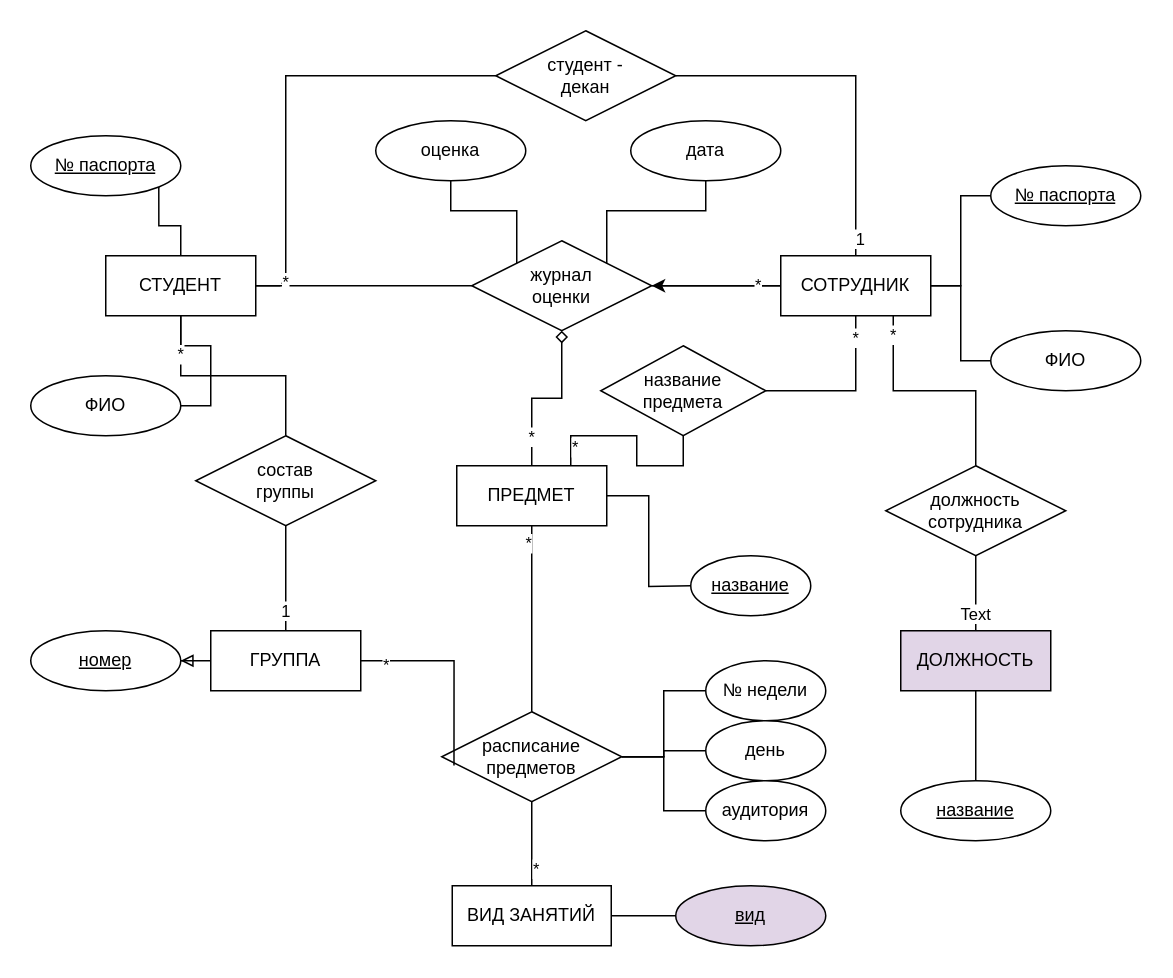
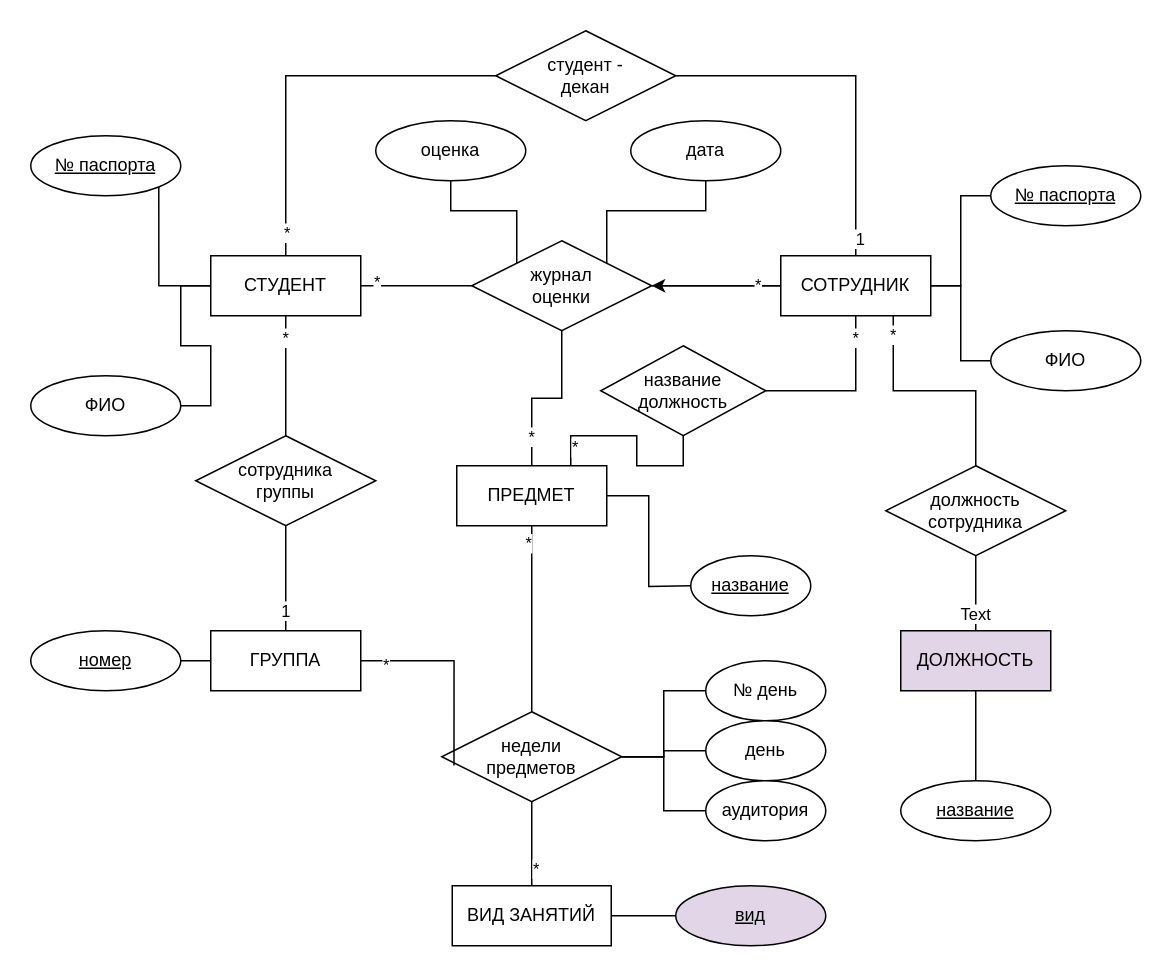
  <mxCell id="0" />
  <mxCell id="1" parent="0" />
  <mxCell id="2" style="edgeStyle=orthogonalEdgeStyle;rounded=0;orthogonalLoop=1;jettySize=auto;html=1;entryX=1;entryY=0.5;entryDx=0;entryDy=0;endArrow=none;endFill=0;" edge="1" parent="1" source="4" target="6"><mxGeometry relative="1" as="geometry"><Array as="points"><mxPoint x="120" y="190" /><mxPoint x="120" y="230" /><mxPoint x="140" y="230" /><mxPoint x="140" y="270" /></Array></mxGeometry></mxCell>
  <mxCell id="3" style="edgeStyle=orthogonalEdgeStyle;rounded=0;orthogonalLoop=1;jettySize=auto;html=1;entryX=1;entryY=1;entryDx=0;entryDy=0;endArrow=none;endFill=0;" edge="1" parent="1" source="4" target="5"><mxGeometry relative="1" as="geometry" /></mxCell>
- <mxCell id="4" value="СТУДЕНТ" style="whiteSpace=wrap;html=1;align=center;" vertex="1" parent="1"><mxGeometry x="70" y="170" width="100" height="40" as="geometry" /></mxCell>
+ <mxCell id="4" value="СТУДЕНТ" style="whiteSpace=wrap;html=1;align=center;" vertex="1" parent="1"><mxGeometry x="140" y="170" width="100" height="40" as="geometry" /></mxCell>
  <mxCell id="5" value="№ паспорта" style="ellipse;whiteSpace=wrap;html=1;align=center;fontStyle=4;" vertex="1" parent="1"><mxGeometry y="90" width="100" height="40" as="geometry" x="20" /></mxCell>
  <mxCell id="6" value="&lt;div&gt;ФИО&lt;/div&gt;" style="ellipse;whiteSpace=wrap;html=1;align=center;" vertex="1" parent="1"><mxGeometry y="250" width="100" height="40" as="geometry" x="20" /></mxCell>
  <mxCell id="7" style="edgeStyle=orthogonalEdgeStyle;rounded=0;orthogonalLoop=1;jettySize=auto;html=1;entryX=0.5;entryY=1;entryDx=0;entryDy=0;endArrow=none;endFill=0;" edge="1" parent="1" source="9" target="4"><mxGeometry relative="1" as="geometry" /></mxCell>
  <mxCell id="8" value="*" style="edgeLabel;html=1;align=center;verticalAlign=middle;resizable=0;points=[];" vertex="1" connectable="0" parent="7"><mxGeometry x="0.662" y="1" relative="1" as="geometry"><mxPoint as="offset" /></mxGeometry></mxCell>
- <mxCell id="9" value="&lt;div&gt;состав&lt;/div&gt;&lt;div&gt;группы&lt;br&gt;&lt;/div&gt;" style="shape=rhombus;perimeter=rhombusPerimeter;whiteSpace=wrap;html=1;align=center;" vertex="1" parent="1"><mxGeometry x="130" y="290" width="120" height="60" as="geometry" /></mxCell>
- <mxCell id="10" style="edgeStyle=orthogonalEdgeStyle;rounded=0;orthogonalLoop=1;jettySize=auto;html=1;entryX=1;entryY=0.5;entryDx=0;entryDy=0;endArrow=block;endFill=0;" edge="1" parent="1" source="13" target="14"><mxGeometry relative="1" as="geometry" /></mxCell>
+ <mxCell id="9" value="&lt;div&gt;сотрудника&lt;/div&gt;&lt;div&gt;группы&lt;br&gt;&lt;/div&gt;" style="shape=rhombus;perimeter=rhombusPerimeter;whiteSpace=wrap;html=1;align=center;" vertex="1" parent="1"><mxGeometry x="130" y="290" width="120" height="60" as="geometry" /></mxCell>
+ <mxCell id="10" style="edgeStyle=orthogonalEdgeStyle;rounded=0;orthogonalLoop=1;jettySize=auto;html=1;entryX=1;entryY=0.5;entryDx=0;entryDy=0;endArrow=none;endFill=0;" edge="1" parent="1" source="13" target="14"><mxGeometry relative="1" as="geometry" /></mxCell>
  <mxCell id="11" style="edgeStyle=orthogonalEdgeStyle;rounded=0;orthogonalLoop=1;jettySize=auto;html=1;entryX=0.5;entryY=1;entryDx=0;entryDy=0;endArrow=none;endFill=0;" edge="1" parent="1" source="13" target="9"><mxGeometry relative="1" as="geometry" /></mxCell>
  <mxCell id="12" value="&lt;div&gt;1&lt;/div&gt;" style="edgeLabel;html=1;align=center;verticalAlign=middle;resizable=0;points=[];" vertex="1" connectable="0" parent="11"><mxGeometry x="-0.607" y="1" relative="1" as="geometry"><mxPoint as="offset" /></mxGeometry></mxCell>
  <mxCell id="13" value="ГРУППА" style="whiteSpace=wrap;html=1;align=center;" vertex="1" parent="1"><mxGeometry x="140" y="420" width="100" height="40" as="geometry" /></mxCell>
  <mxCell id="14" value="номер" style="ellipse;whiteSpace=wrap;html=1;align=center;fontStyle=4;" vertex="1" parent="1"><mxGeometry y="420" width="100" height="40" as="geometry" x="20" /></mxCell>
  <mxCell id="15" style="edgeStyle=orthogonalEdgeStyle;rounded=0;orthogonalLoop=1;jettySize=auto;html=1;endArrow=none;endFill=0;" edge="1" parent="1" source="19" target="4"><mxGeometry relative="1" as="geometry"><Array as="points"><mxPoint x="190" y="50" /></Array></mxGeometry></mxCell>
  <mxCell id="16" value="*" style="edgeLabel;html=1;align=center;verticalAlign=middle;resizable=0;points=[];" vertex="1" connectable="0" parent="15"><mxGeometry x="0.877" relative="1" as="geometry"><mxPoint as="offset" /></mxGeometry></mxCell>
  <mxCell id="17" style="edgeStyle=orthogonalEdgeStyle;rounded=0;orthogonalLoop=1;jettySize=auto;html=1;entryX=0.5;entryY=0;entryDx=0;entryDy=0;endArrow=none;endFill=0;" edge="1" parent="1" source="19" target="23"><mxGeometry relative="1" as="geometry" /></mxCell>
  <mxCell id="18" value="1" style="edgeLabel;html=1;align=center;verticalAlign=middle;resizable=0;points=[];" vertex="1" connectable="0" parent="17"><mxGeometry x="0.9" y="2" relative="1" as="geometry"><mxPoint as="offset" /></mxGeometry></mxCell>
  <mxCell id="19" value="&lt;div&gt;студент -&lt;/div&gt;&lt;div&gt;декан&lt;br&gt;&lt;/div&gt;" style="shape=rhombus;perimeter=rhombusPerimeter;whiteSpace=wrap;html=1;align=center;" vertex="1" parent="1"><mxGeometry x="330" y="20" width="120" height="60" as="geometry" /></mxCell>
  <mxCell id="20" style="edgeStyle=orthogonalEdgeStyle;rounded=0;orthogonalLoop=1;jettySize=auto;html=1;entryX=0;entryY=0.5;entryDx=0;entryDy=0;endArrow=none;endFill=0;" edge="1" parent="1" source="23" target="59"><mxGeometry relative="1" as="geometry" /></mxCell>
  <mxCell id="21" style="edgeStyle=orthogonalEdgeStyle;rounded=0;orthogonalLoop=1;jettySize=auto;html=1;entryX=0;entryY=0.5;entryDx=0;entryDy=0;endArrow=none;endFill=0;" edge="1" parent="1" source="23" target="60"><mxGeometry relative="1" as="geometry" /></mxCell>
  <mxCell id="22" value="" style="edgeStyle=orthogonalEdgeStyle;rounded=0;orthogonalLoop=1;jettySize=auto;html=1;" edge="1" parent="1" source="23" target="28"><mxGeometry relative="1" as="geometry" /></mxCell>
  <mxCell id="23" value="СОТРУДНИК" style="whiteSpace=wrap;html=1;align=center;" vertex="1" parent="1"><mxGeometry x="520" y="170" width="100" height="40" as="geometry" /></mxCell>
  <mxCell id="24" style="edgeStyle=orthogonalEdgeStyle;rounded=0;orthogonalLoop=1;jettySize=auto;html=1;endArrow=none;endFill=0;" edge="1" parent="1" source="28" target="23"><mxGeometry relative="1" as="geometry" /></mxCell>
  <mxCell id="25" value="*" style="edgeLabel;html=1;align=center;verticalAlign=middle;resizable=0;points=[];" vertex="1" connectable="0" parent="24"><mxGeometry x="0.628" y="1" relative="1" as="geometry"><mxPoint as="offset" /></mxGeometry></mxCell>
  <mxCell id="26" style="edgeStyle=orthogonalEdgeStyle;rounded=0;orthogonalLoop=1;jettySize=auto;html=1;entryX=1;entryY=0.5;entryDx=0;entryDy=0;endArrow=none;endFill=0;" edge="1" parent="1" source="28" target="4"><mxGeometry relative="1" as="geometry" /></mxCell>
  <mxCell id="27" value="*" style="edgeLabel;html=1;align=center;verticalAlign=middle;resizable=0;points=[];" vertex="1" connectable="0" parent="26"><mxGeometry x="0.73" y="-3" relative="1" as="geometry"><mxPoint as="offset" /></mxGeometry></mxCell>
  <mxCell id="28" value="&lt;div&gt;журнал&lt;/div&gt;&lt;div&gt;оценки&lt;br&gt;&lt;/div&gt;" style="shape=rhombus;perimeter=rhombusPerimeter;whiteSpace=wrap;html=1;align=center;" vertex="1" parent="1"><mxGeometry x="314" y="160" width="120" height="60" as="geometry" /></mxCell>
  <mxCell id="29" style="edgeStyle=orthogonalEdgeStyle;rounded=0;orthogonalLoop=1;jettySize=auto;html=1;entryX=0;entryY=0;entryDx=0;entryDy=0;endArrow=none;endFill=0;" edge="1" parent="1" source="30" target="28"><mxGeometry relative="1" as="geometry" /></mxCell>
  <mxCell id="30" value="оценка" style="ellipse;whiteSpace=wrap;html=1;align=center;" vertex="1" parent="1"><mxGeometry x="250" y="80" width="100" height="40" as="geometry" /></mxCell>
  <mxCell id="31" style="edgeStyle=orthogonalEdgeStyle;rounded=0;orthogonalLoop=1;jettySize=auto;html=1;entryX=1;entryY=0;entryDx=0;entryDy=0;endArrow=none;endFill=0;" edge="1" parent="1" source="32" target="28"><mxGeometry relative="1" as="geometry" /></mxCell>
  <mxCell id="32" value="дата" style="ellipse;whiteSpace=wrap;html=1;align=center;" vertex="1" parent="1"><mxGeometry x="420" y="80" width="100" height="40" as="geometry" /></mxCell>
- <mxCell id="33" style="edgeStyle=orthogonalEdgeStyle;rounded=0;orthogonalLoop=1;jettySize=auto;html=1;entryX=0.5;entryY=1;entryDx=0;entryDy=0;endArrow=diamond;endFill=0;" edge="1" parent="1" source="37" target="28"><mxGeometry relative="1" as="geometry" /></mxCell>
+ <mxCell id="33" style="edgeStyle=orthogonalEdgeStyle;rounded=0;orthogonalLoop=1;jettySize=auto;html=1;entryX=0.5;entryY=1;entryDx=0;entryDy=0;endArrow=none;endFill=0;" edge="1" parent="1" source="37" target="28"><mxGeometry relative="1" as="geometry" /></mxCell>
  <mxCell id="34" value="*" style="edgeLabel;html=1;align=center;verticalAlign=middle;resizable=0;points=[];" vertex="1" connectable="0" parent="33"><mxGeometry x="-0.636" y="1" relative="1" as="geometry"><mxPoint as="offset" /></mxGeometry></mxCell>
  <mxCell id="35" style="edgeStyle=orthogonalEdgeStyle;rounded=0;orthogonalLoop=1;jettySize=auto;html=1;entryX=0.5;entryY=1;entryDx=0;entryDy=0;endArrow=none;endFill=0;" edge="1" parent="1" source="37" target="55"><mxGeometry relative="1" as="geometry"><Array as="points"><mxPoint x="380" y="290" /><mxPoint x="424" y="290" /><mxPoint x="424" y="310" /><mxPoint x="455" y="310" /></Array></mxGeometry></mxCell>
  <mxCell id="36" value="*" style="edgeLabel;html=1;align=center;verticalAlign=middle;resizable=0;points=[];" vertex="1" connectable="0" parent="35"><mxGeometry x="-0.807" y="-2" relative="1" as="geometry"><mxPoint as="offset" /></mxGeometry></mxCell>
  <mxCell id="37" value="ПРЕДМЕТ" style="whiteSpace=wrap;html=1;align=center;" vertex="1" parent="1"><mxGeometry x="304" y="310" width="100" height="40" as="geometry" /></mxCell>
  <mxCell id="38" style="edgeStyle=orthogonalEdgeStyle;rounded=0;orthogonalLoop=1;jettySize=auto;html=1;entryX=0;entryY=0.5;entryDx=0;entryDy=0;endArrow=none;endFill=0;" edge="1" parent="1" source="41" target="48"><mxGeometry relative="1" as="geometry" /></mxCell>
  <mxCell id="39" style="edgeStyle=orthogonalEdgeStyle;rounded=0;orthogonalLoop=1;jettySize=auto;html=1;endArrow=none;endFill=0;" edge="1" parent="1" source="41" target="37"><mxGeometry relative="1" as="geometry" /></mxCell>
  <mxCell id="40" value="*" style="edgeLabel;html=1;align=center;verticalAlign=middle;resizable=0;points=[];" vertex="1" connectable="0" parent="39"><mxGeometry x="0.823" y="3" relative="1" as="geometry"><mxPoint as="offset" /></mxGeometry></mxCell>
- <mxCell id="41" value="&lt;div&gt;расписание &lt;br&gt;&lt;/div&gt;&lt;div&gt;предметов&lt;br&gt;&lt;/div&gt;" style="shape=rhombus;perimeter=rhombusPerimeter;whiteSpace=wrap;html=1;align=center;" vertex="1" parent="1"><mxGeometry x="294" y="474" width="120" height="60" as="geometry" /></mxCell>
+ <mxCell id="41" value="&lt;div&gt;недели &lt;br&gt;&lt;/div&gt;&lt;div&gt;предметов&lt;br&gt;&lt;/div&gt;" style="shape=rhombus;perimeter=rhombusPerimeter;whiteSpace=wrap;html=1;align=center;" vertex="1" parent="1"><mxGeometry x="294" y="474" width="120" height="60" as="geometry" /></mxCell>
  <mxCell id="42" style="edgeStyle=orthogonalEdgeStyle;rounded=0;orthogonalLoop=1;jettySize=auto;html=1;entryX=0.5;entryY=1;entryDx=0;entryDy=0;endArrow=none;endFill=0;" edge="1" parent="1" source="44" target="41"><mxGeometry relative="1" as="geometry" /></mxCell>
  <mxCell id="43" value="*" style="edgeLabel;html=1;align=center;verticalAlign=middle;resizable=0;points=[];" vertex="1" connectable="0" parent="42"><mxGeometry x="-0.571" y="-2" relative="1" as="geometry"><mxPoint as="offset" /></mxGeometry></mxCell>
  <mxCell id="44" value="ВИД ЗАНЯТИЙ" style="whiteSpace=wrap;html=1;align=center;" vertex="1" parent="1"><mxGeometry x="301" y="590" width="106" height="40" as="geometry" /></mxCell>
  <mxCell id="45" style="edgeStyle=orthogonalEdgeStyle;rounded=0;orthogonalLoop=1;jettySize=auto;html=1;entryX=1;entryY=0.5;entryDx=0;entryDy=0;endArrow=none;endFill=0;" edge="1" parent="1" source="46" target="44"><mxGeometry relative="1" as="geometry" /></mxCell>
  <mxCell id="46" value="вид" style="ellipse;whiteSpace=wrap;html=1;align=center;fontStyle=4;fillColor=#e1d5e7;" vertex="1" parent="1"><mxGeometry x="450" y="590" width="100" height="40" as="geometry" /></mxCell>
  <mxCell id="47" style="edgeStyle=orthogonalEdgeStyle;rounded=0;orthogonalLoop=1;jettySize=auto;html=1;entryX=1;entryY=0.5;entryDx=0;entryDy=0;endArrow=none;endFill=0;" edge="1" parent="1" target="37"><mxGeometry relative="1" as="geometry"><mxPoint x="460" y="390" as="sourcePoint" /></mxGeometry></mxCell>
- <mxCell id="48" value="№ недели" style="ellipse;whiteSpace=wrap;html=1;align=center;" vertex="1" parent="1"><mxGeometry x="470" y="440" width="80" height="40" as="geometry" /></mxCell>
+ <mxCell id="48" value="№ день" style="ellipse;whiteSpace=wrap;html=1;align=center;" vertex="1" parent="1"><mxGeometry x="470" y="440" width="80" height="40" as="geometry" /></mxCell>
  <mxCell id="49" style="edgeStyle=orthogonalEdgeStyle;rounded=0;orthogonalLoop=1;jettySize=auto;html=1;entryX=1;entryY=0.5;entryDx=0;entryDy=0;endArrow=none;endFill=0;" edge="1" parent="1" source="50" target="41"><mxGeometry relative="1" as="geometry" /></mxCell>
  <mxCell id="50" value="день" style="ellipse;whiteSpace=wrap;html=1;align=center;" vertex="1" parent="1"><mxGeometry x="470" y="480" width="80" height="40" as="geometry" /></mxCell>
  <mxCell id="51" style="edgeStyle=orthogonalEdgeStyle;rounded=0;orthogonalLoop=1;jettySize=auto;html=1;endArrow=none;endFill=0;" edge="1" parent="1" source="52" target="41"><mxGeometry relative="1" as="geometry" /></mxCell>
  <mxCell id="52" value="аудитория" style="ellipse;whiteSpace=wrap;html=1;align=center;" vertex="1" parent="1"><mxGeometry x="470" y="520" width="80" height="40" as="geometry" /></mxCell>
  <mxCell id="53" style="edgeStyle=orthogonalEdgeStyle;rounded=0;orthogonalLoop=1;jettySize=auto;html=1;entryX=0.5;entryY=1;entryDx=0;entryDy=0;endArrow=none;endFill=0;" edge="1" parent="1" source="55" target="23"><mxGeometry relative="1" as="geometry" /></mxCell>
  <mxCell id="54" value="*" style="edgeLabel;html=1;align=center;verticalAlign=middle;resizable=0;points=[];" vertex="1" connectable="0" parent="53"><mxGeometry x="0.746" y="1" relative="1" as="geometry"><mxPoint as="offset" /></mxGeometry></mxCell>
- <mxCell id="55" value="&lt;div&gt;название&lt;/div&gt;&lt;div&gt;предмета&lt;br&gt;&lt;/div&gt;" style="shape=rhombus;perimeter=rhombusPerimeter;whiteSpace=wrap;html=1;align=center;" vertex="1" parent="1"><mxGeometry x="400" y="230" width="110" height="60" as="geometry" /></mxCell>
+ <mxCell id="55" value="&lt;div&gt;название&lt;/div&gt;&lt;div&gt;должность&lt;br&gt;&lt;/div&gt;" style="shape=rhombus;perimeter=rhombusPerimeter;whiteSpace=wrap;html=1;align=center;" vertex="1" parent="1"><mxGeometry x="400" y="230" width="110" height="60" as="geometry" /></mxCell>
  <mxCell id="56" value="название" style="ellipse;whiteSpace=wrap;html=1;align=center;fontStyle=4;" vertex="1" parent="1"><mxGeometry x="460" y="370" width="80" height="40" as="geometry" /></mxCell>
  <mxCell id="57" style="edgeStyle=orthogonalEdgeStyle;rounded=0;orthogonalLoop=1;jettySize=auto;html=1;entryX=0.068;entryY=0.596;entryDx=0;entryDy=0;entryPerimeter=0;endArrow=none;endFill=0;" edge="1" parent="1" source="13" target="41"><mxGeometry relative="1" as="geometry" /></mxCell>
  <mxCell id="58" value="*" style="edgeLabel;html=1;align=center;verticalAlign=middle;resizable=0;points=[];" vertex="1" connectable="0" parent="57"><mxGeometry x="-0.757" y="-2" relative="1" as="geometry"><mxPoint as="offset" /></mxGeometry></mxCell>
  <mxCell id="59" value="№ паспорта" style="ellipse;whiteSpace=wrap;html=1;align=center;fontStyle=4;" vertex="1" parent="1"><mxGeometry x="660" y="110" width="100" height="40" as="geometry" /></mxCell>
  <mxCell id="60" value="ФИО" style="ellipse;whiteSpace=wrap;html=1;align=center;" vertex="1" parent="1"><mxGeometry x="660" y="220" width="100" height="40" as="geometry" /></mxCell>
  <mxCell id="61" style="edgeStyle=orthogonalEdgeStyle;rounded=0;orthogonalLoop=1;jettySize=auto;html=1;entryX=0.75;entryY=1;entryDx=0;entryDy=0;endArrow=none;endFill=0;" edge="1" parent="1" source="65" target="23"><mxGeometry relative="1" as="geometry" /></mxCell>
  <mxCell id="62" value="*" style="edgeLabel;html=1;align=center;verticalAlign=middle;resizable=0;points=[];" vertex="1" connectable="0" parent="61"><mxGeometry x="0.845" y="1" relative="1" as="geometry"><mxPoint as="offset" /></mxGeometry></mxCell>
  <mxCell id="63" style="edgeStyle=orthogonalEdgeStyle;rounded=0;orthogonalLoop=1;jettySize=auto;html=1;entryX=0.5;entryY=0;entryDx=0;entryDy=0;endArrow=none;endFill=0;" edge="1" parent="1" source="65" target="66"><mxGeometry relative="1" as="geometry" /></mxCell>
  <mxCell id="64" value="Text" style="edgeLabel;html=1;align=center;verticalAlign=middle;resizable=0;points=[];" vertex="1" connectable="0" parent="63"><mxGeometry x="0.52" y="-1" relative="1" as="geometry"><mxPoint as="offset" /></mxGeometry></mxCell>
  <mxCell id="65" value="&lt;div&gt;должность&lt;/div&gt;&lt;div&gt;сотрудника&lt;br&gt;&lt;/div&gt;" style="shape=rhombus;perimeter=rhombusPerimeter;whiteSpace=wrap;html=1;align=center;" vertex="1" parent="1"><mxGeometry x="590" y="310" width="120" height="60" as="geometry" /></mxCell>
  <mxCell id="66" value="ДОЛЖНОСТЬ" style="whiteSpace=wrap;html=1;align=center;fillColor=#e1d5e7;" vertex="1" parent="1"><mxGeometry x="600" y="420" width="100" height="40" as="geometry" /></mxCell>
  <mxCell id="67" style="edgeStyle=orthogonalEdgeStyle;rounded=0;orthogonalLoop=1;jettySize=auto;html=1;entryX=0.5;entryY=1;entryDx=0;entryDy=0;endArrow=none;endFill=0;" edge="1" parent="1" source="68" target="66"><mxGeometry relative="1" as="geometry" /></mxCell>
  <mxCell id="68" value="название" style="ellipse;whiteSpace=wrap;html=1;align=center;fontStyle=4;" vertex="1" parent="1"><mxGeometry x="600" y="520" width="100" height="40" as="geometry" /></mxCell>
